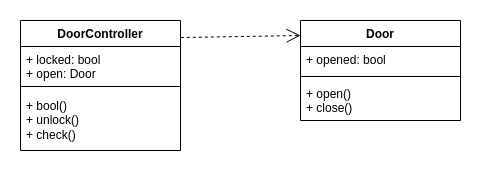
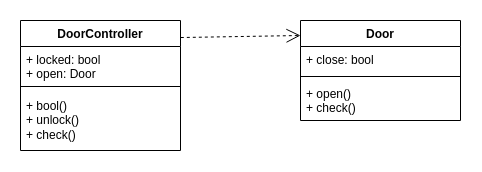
  <mxCell id="0" />
  <mxCell id="1" parent="0" />
  <mxCell id="2" value="DoorController" style="swimlane;fontStyle=1;align=center;verticalAlign=top;childLayout=stackLayout;horizontal=1;startSize=26;horizontalStack=0;resizeParent=1;resizeParentMax=0;resizeLast=0;collapsible=1;marginBottom=0;whiteSpace=wrap;html=1;" parent="1" vertex="1"><mxGeometry x="20" y="20" width="160" height="130" as="geometry" /></mxCell>
  <mxCell id="3" value="&lt;div&gt;+ locked: bool&lt;/div&gt;&lt;div&gt;+ open: Door&lt;/div&gt;" style="text;strokeColor=none;fillColor=none;align=left;verticalAlign=top;spacingLeft=4;spacingRight=4;overflow=hidden;rotatable=0;points=[[0,0.5],[1,0.5]];portConstraint=eastwest;whiteSpace=wrap;html=1;" vertex="1" parent="2"><mxGeometry y="26" width="160" height="34" as="geometry" /></mxCell>
  <mxCell id="4" value="" style="line;strokeWidth=1;fillColor=none;align=left;verticalAlign=middle;spacingTop=-1;spacingLeft=3;spacingRight=3;rotatable=0;labelPosition=right;points=[];portConstraint=eastwest;strokeColor=inherit;" parent="2" vertex="1"><mxGeometry y="60" width="160" height="12" as="geometry" /></mxCell>
  <mxCell id="5" value="&lt;div&gt;+ bool()&lt;/div&gt;&lt;div&gt;+ unlock()&lt;/div&gt;&lt;div&gt;+ check()&lt;/div&gt;" style="text;strokeColor=none;fillColor=none;align=left;verticalAlign=top;spacingLeft=4;spacingRight=4;overflow=hidden;rotatable=0;points=[[0,0.5],[1,0.5]];portConstraint=eastwest;whiteSpace=wrap;html=1;" parent="2" vertex="1"><mxGeometry y="72" width="160" height="58" as="geometry" /></mxCell>
  <mxCell id="6" value="Door" style="swimlane;fontStyle=1;align=center;verticalAlign=top;childLayout=stackLayout;horizontal=1;startSize=26;horizontalStack=0;resizeParent=1;resizeParentMax=0;resizeLast=0;collapsible=1;marginBottom=0;whiteSpace=wrap;html=1;" parent="1" vertex="1"><mxGeometry x="300" y="20" width="160" height="100" as="geometry" /></mxCell>
- <mxCell id="7" value="+ opened: bool" style="text;strokeColor=none;fillColor=none;align=left;verticalAlign=top;spacingLeft=4;spacingRight=4;overflow=hidden;rotatable=0;points=[[0,0.5],[1,0.5]];portConstraint=eastwest;whiteSpace=wrap;html=1;" parent="6" vertex="1"><mxGeometry y="26" width="160" height="26" as="geometry" /></mxCell>
+ <mxCell id="7" value="+ close: bool" style="text;strokeColor=none;fillColor=none;align=left;verticalAlign=top;spacingLeft=4;spacingRight=4;overflow=hidden;rotatable=0;points=[[0,0.5],[1,0.5]];portConstraint=eastwest;whiteSpace=wrap;html=1;" parent="6" vertex="1"><mxGeometry y="26" width="160" height="26" as="geometry" /></mxCell>
  <mxCell id="8" value="" style="line;strokeWidth=1;fillColor=none;align=left;verticalAlign=middle;spacingTop=-1;spacingLeft=3;spacingRight=3;rotatable=0;labelPosition=right;points=[];portConstraint=eastwest;strokeColor=inherit;" parent="6" vertex="1"><mxGeometry y="52" width="160" height="8" as="geometry" /></mxCell>
- <mxCell id="9" value="&lt;div&gt;+ open()&lt;/div&gt;&lt;div&gt;+ close()&lt;/div&gt;" style="text;strokeColor=none;fillColor=none;align=left;verticalAlign=top;spacingLeft=4;spacingRight=4;overflow=hidden;rotatable=0;points=[[0,0.5],[1,0.5]];portConstraint=eastwest;whiteSpace=wrap;html=1;" vertex="1" parent="6"><mxGeometry y="60" width="160" height="40" as="geometry" /></mxCell>
+ <mxCell id="9" value="&lt;div&gt;+ open()&lt;/div&gt;&lt;div&gt;+ check()&lt;/div&gt;" style="text;strokeColor=none;fillColor=none;align=left;verticalAlign=top;spacingLeft=4;spacingRight=4;overflow=hidden;rotatable=0;points=[[0,0.5],[1,0.5]];portConstraint=eastwest;whiteSpace=wrap;html=1;" vertex="1" parent="6"><mxGeometry y="60" width="160" height="40" as="geometry" /></mxCell>
  <mxCell id="10" value="" style="endArrow=open;endSize=12;dashed=1;html=1;rounded=0;exitX=1.002;exitY=0.131;exitDx=0;exitDy=0;exitPerimeter=0;" parent="1" source="2" edge="1"><mxGeometry width="160" relative="1" as="geometry"><mxPoint x="350" y="380" as="sourcePoint" /><mxPoint x="300" y="35" as="targetPoint" /></mxGeometry></mxCell>
